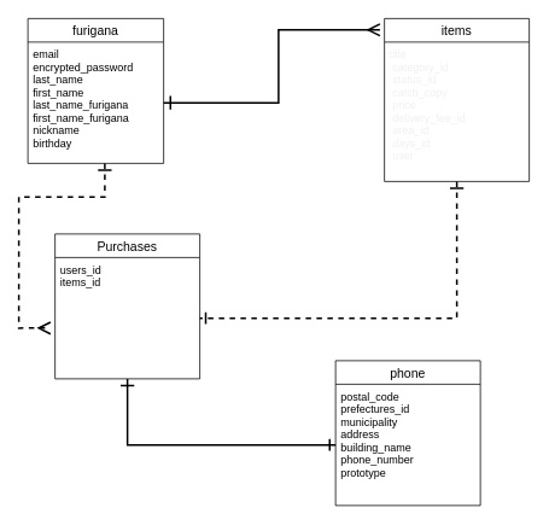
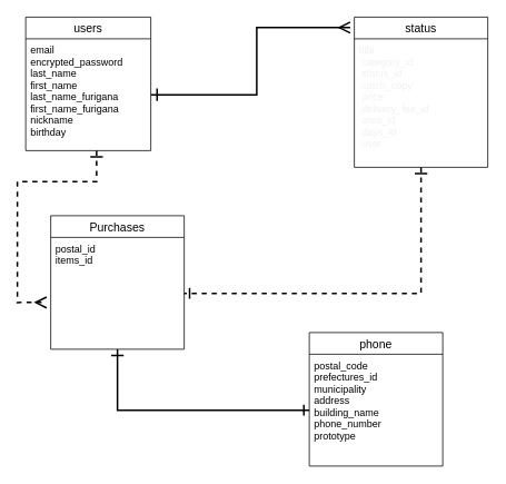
  <mxCell id="0" />
  <mxCell id="1" parent="0" />
  <mxCell id="2" style="edgeStyle=orthogonalEdgeStyle;rounded=0;jumpSize=6;orthogonalLoop=1;jettySize=auto;html=1;entryX=-0.031;entryY=0.582;entryDx=0;entryDy=0;entryPerimeter=0;startArrow=ERone;startFill=0;startSize=12;sourcePerimeterSpacing=0;endArrow=ERmany;endFill=0;endSize=10;targetPerimeterSpacing=0;strokeWidth=2;dashed=1;" edge="1" parent="1" source="9" target="6"><mxGeometry relative="1" as="geometry"><Array as="points"><mxPoint x="115" y="217" /><mxPoint x="20" y="217" /><mxPoint x="20" y="362" /></Array></mxGeometry></mxCell>
  <mxCell id="3" style="edgeStyle=orthogonalEdgeStyle;rounded=0;jumpSize=6;orthogonalLoop=1;jettySize=auto;html=1;entryX=1;entryY=0.5;entryDx=0;entryDy=0;startArrow=ERone;startFill=0;startSize=12;sourcePerimeterSpacing=0;endArrow=ERone;endFill=0;endSize=10;targetPerimeterSpacing=0;strokeWidth=2;dashed=1;" edge="1" parent="1" source="11" target="6"><mxGeometry relative="1" as="geometry" /></mxCell>
  <mxCell id="4" style="edgeStyle=orthogonalEdgeStyle;rounded=0;jumpSize=6;orthogonalLoop=1;jettySize=auto;html=1;entryX=0;entryY=0.5;entryDx=0;entryDy=0;startArrow=ERone;startFill=0;startSize=12;sourcePerimeterSpacing=0;endArrow=ERone;endFill=0;endSize=10;targetPerimeterSpacing=0;strokeWidth=2;" edge="1" parent="1" source="5" target="8"><mxGeometry relative="1" as="geometry" /></mxCell>
  <mxCell id="5" value="Purchases" style="swimlane;fontStyle=0;childLayout=stackLayout;horizontal=1;startSize=26;horizontalStack=0;resizeParent=1;resizeParentMax=0;resizeLast=0;collapsible=1;marginBottom=0;align=center;fontSize=14;" vertex="1" parent="1"><mxGeometry x="60" y="258" width="160" height="160" as="geometry" /></mxCell>
- <mxCell id="6" value="users_id&#10;items_id&#10;" style="text;strokeColor=none;fillColor=none;spacingLeft=4;spacingRight=4;overflow=hidden;rotatable=0;points=[[0,0.5],[1,0.5]];portConstraint=eastwest;fontSize=12;" vertex="1" parent="5"><mxGeometry y="26" width="160" height="134" as="geometry" /></mxCell>
+ <mxCell id="6" value="postal_id&#10;items_id&#10;" style="text;strokeColor=none;fillColor=none;spacingLeft=4;spacingRight=4;overflow=hidden;rotatable=0;points=[[0,0.5],[1,0.5]];portConstraint=eastwest;fontSize=12;" vertex="1" parent="5"><mxGeometry y="26" width="160" height="134" as="geometry" /></mxCell>
  <mxCell id="7" value="phone" style="swimlane;fontStyle=0;childLayout=stackLayout;horizontal=1;startSize=26;horizontalStack=0;resizeParent=1;resizeParentMax=0;resizeLast=0;collapsible=1;marginBottom=0;align=center;fontSize=14;" vertex="1" parent="1"><mxGeometry x="370" y="398" width="160" height="160" as="geometry" /></mxCell>
  <mxCell id="8" value="postal_code&#10;prefectures_id&#10;municipality&#10;address&#10;building_name&#10;phone_number&#10;prototype" style="text;strokeColor=none;fillColor=none;spacingLeft=4;spacingRight=4;overflow=hidden;rotatable=0;points=[[0,0.5],[1,0.5]];portConstraint=eastwest;fontSize=12;" vertex="1" parent="7"><mxGeometry y="26" width="160" height="134" as="geometry" /></mxCell>
- <mxCell id="9" value="furigana" style="swimlane;fontStyle=0;childLayout=stackLayout;horizontal=1;startSize=26;horizontalStack=0;resizeParent=1;resizeParentMax=0;resizeLast=0;collapsible=1;marginBottom=0;align=center;fontSize=14;spacingBottom=0;" vertex="1" parent="1"><mxGeometry x="30" y="20" width="150" height="160" as="geometry" /></mxCell>
+ <mxCell id="9" value="users" style="swimlane;fontStyle=0;childLayout=stackLayout;horizontal=1;startSize=26;horizontalStack=0;resizeParent=1;resizeParentMax=0;resizeLast=0;collapsible=1;marginBottom=0;align=center;fontSize=14;spacingBottom=0;" vertex="1" parent="1"><mxGeometry x="30" y="20" width="150" height="160" as="geometry" /></mxCell>
  <mxCell id="10" value="email&#10;encrypted_password&#10;last_name&#10;first_name&#10;last_name_furigana&#10;first_name_furigana&#10;nickname&#10;birthday" style="text;strokeColor=none;fillColor=none;spacingLeft=4;spacingRight=4;overflow=hidden;rotatable=0;points=[[0,0.5],[1,0.5]];portConstraint=eastwest;fontSize=12;" vertex="1" parent="9"><mxGeometry y="26" width="150" height="134" as="geometry" /></mxCell>
- <mxCell id="11" value="items" style="swimlane;fontStyle=0;childLayout=stackLayout;horizontal=1;startSize=26;horizontalStack=0;resizeParent=1;resizeParentMax=0;resizeLast=0;collapsible=1;marginBottom=0;align=center;fontSize=14;" vertex="1" parent="1"><mxGeometry x="424" y="20" width="160" height="180" as="geometry" /></mxCell>
+ <mxCell id="11" value="status" style="swimlane;fontStyle=0;childLayout=stackLayout;horizontal=1;startSize=26;horizontalStack=0;resizeParent=1;resizeParentMax=0;resizeLast=0;collapsible=1;marginBottom=0;align=center;fontSize=14;" vertex="1" parent="1"><mxGeometry x="424" y="20" width="160" height="180" as="geometry" /></mxCell>
  <mxCell id="12" value="title         &#10; category_id&#10; status_id&#10; catch_copy&#10; price&#10; delivery_fee_id&#10; area_id&#10; days_id&#10; user         " style="text;strokeColor=none;fillColor=none;spacingLeft=4;spacingRight=4;overflow=hidden;rotatable=0;points=[[0,0.5],[1,0.5]];portConstraint=eastwest;fontSize=12;fontColor=#F0F0F0;" vertex="1" parent="11"><mxGeometry y="26" width="160" height="154" as="geometry" /></mxCell>
  <mxCell id="13" style="edgeStyle=orthogonalEdgeStyle;rounded=0;jumpSize=6;orthogonalLoop=1;jettySize=auto;html=1;exitX=1;exitY=0.5;exitDx=0;exitDy=0;entryX=-0.031;entryY=0.07;entryDx=0;entryDy=0;entryPerimeter=0;startArrow=ERone;startFill=0;startSize=12;sourcePerimeterSpacing=0;endArrow=ERmany;endFill=0;endSize=10;targetPerimeterSpacing=0;strokeWidth=2;fontColor=#F0F0F0;" edge="1" parent="1" source="10" target="11"><mxGeometry relative="1" as="geometry" /></mxCell>
